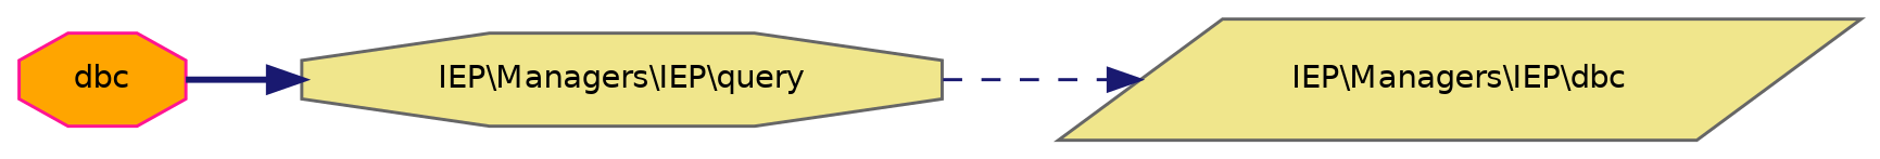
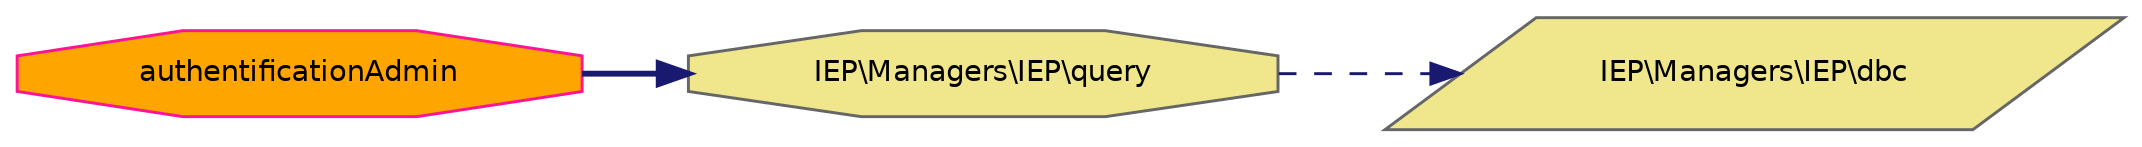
  digraph {
    rankdir=LR
    node [color=gray40 fillcolor=khaki fontname=Helvetica fontsize=10 shape=octagon style=filled]
    edge [color=midnightblue fontname=Helvetica fontsize=10 labelfontname=Helvetica labelfontsize=10]
-   n1 [color=deeppink fillcolor=orange fontcolor=black height=0.2 label=dbc width=0.4]
+   n1 [color=deeppink fillcolor=orange fontcolor=black height=0.2 label=authentificationAdmin width=0.4]
    n2 [height=0.2 label="IEP\\Managers\\IEP\\query" width=0.4]
    n3 [height=0.2 label="IEP\\Managers\\IEP\\dbc" shape=parallelogram width=0.4]
    n1 -> n2 [style=bold]
    n2 -> n3 [style=dashed]
  }
